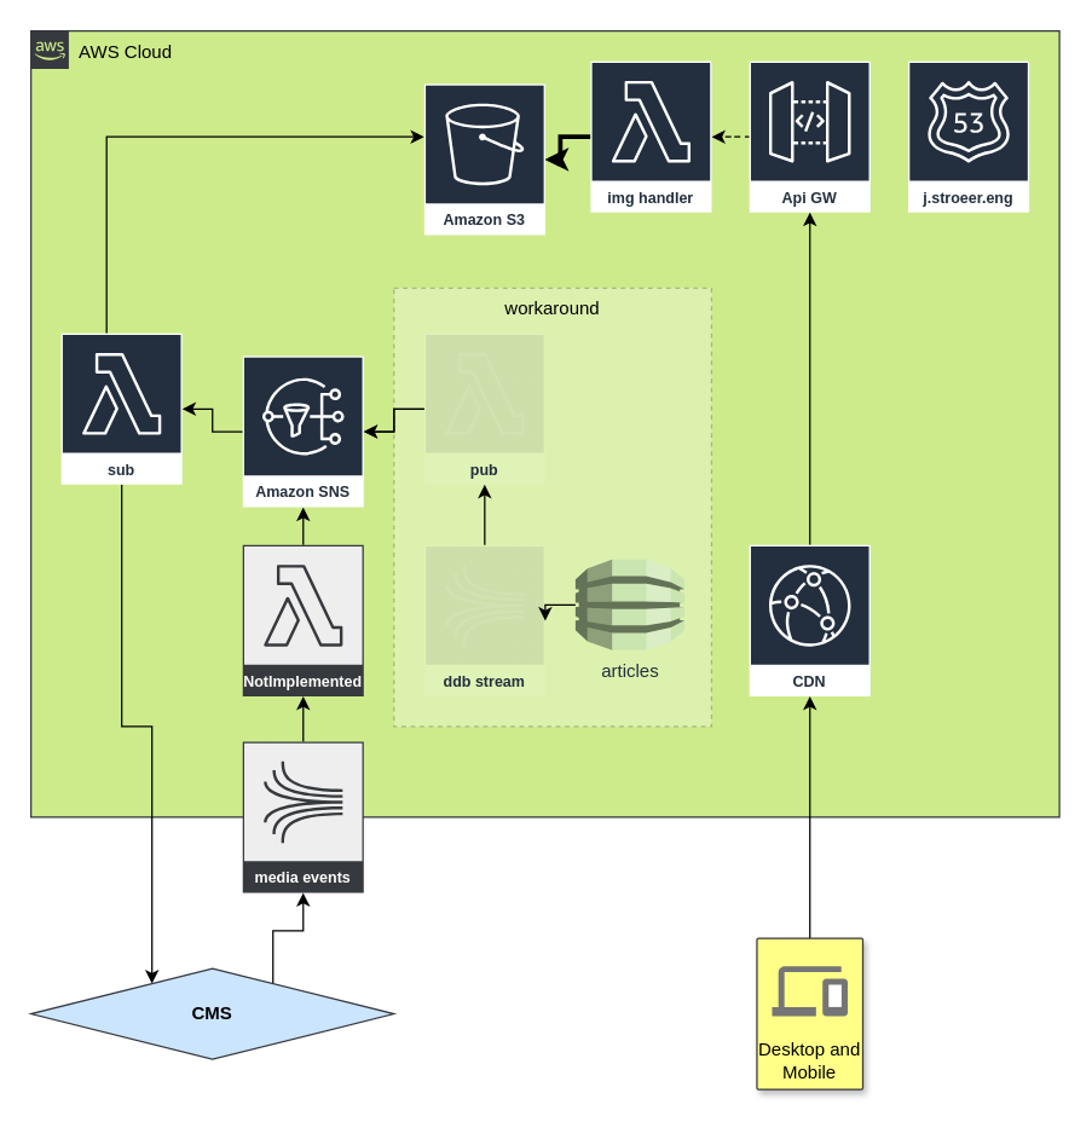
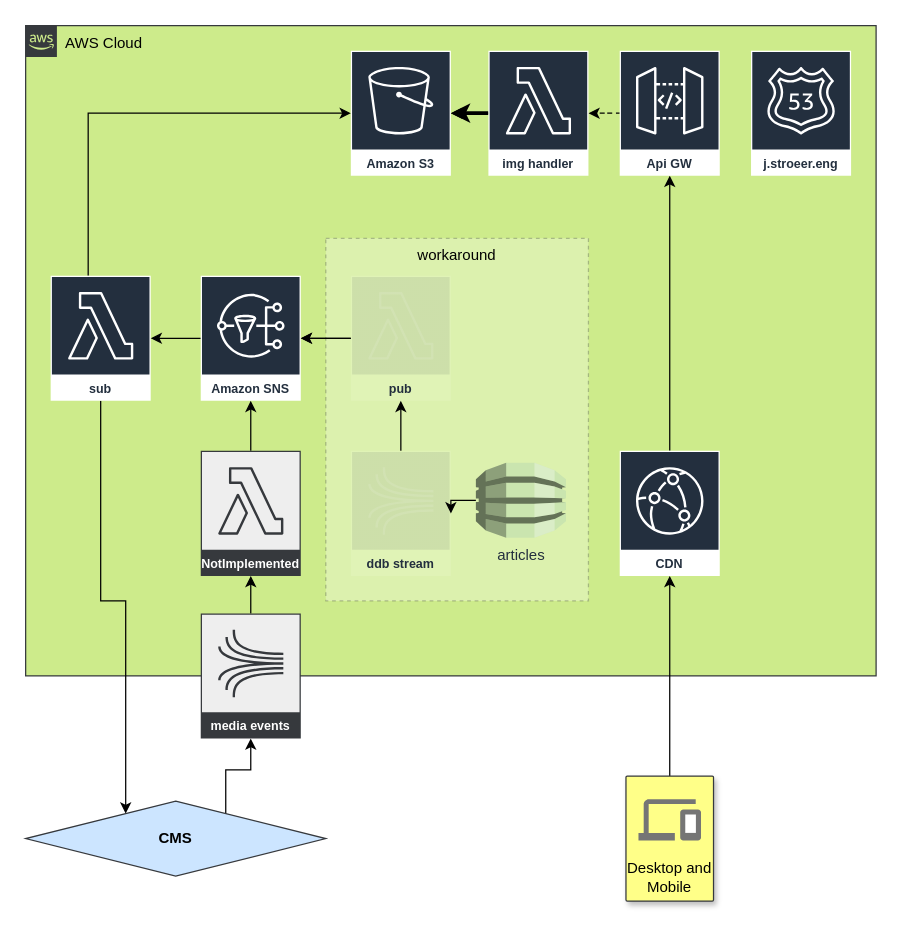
  <mxCell id="0" />
  <mxCell id="1" parent="0" />
  <mxCell id="2" value="AWS Cloud" style="points=[[0,0],[0.25,0],[0.5,0],[0.75,0],[1,0],[1,0.25],[1,0.5],[1,0.75],[1,1],[0.75,1],[0.5,1],[0.25,1],[0,1],[0,0.75],[0,0.5],[0,0.25]];outlineConnect=0;html=1;whiteSpace=wrap;fontSize=12;fontStyle=0;shape=mxgraph.aws4.group;grIcon=mxgraph.aws4.group_aws_cloud_alt;strokeColor=#36393d;verticalAlign=top;align=left;spacingLeft=30;dashed=0;fillColor=#cdeb8b;" parent="1" vertex="1"><mxGeometry x="20" y="20" width="680" height="520" as="geometry" /></mxCell>
  <mxCell id="3" value="workaround" style="strokeColor=#36393d;dashed=1;verticalAlign=top;fontStyle=0;opacity=30;" parent="1" vertex="1"><mxGeometry x="260" y="190" width="210" height="290" as="geometry" /></mxCell>
  <mxCell id="4" style="edgeStyle=orthogonalEdgeStyle;rounded=0;orthogonalLoop=1;jettySize=auto;html=1;fontColor=#232F3E;" parent="1" source="5" target="8" edge="1"><mxGeometry relative="1" as="geometry" /></mxCell>
  <mxCell id="5" value="CDN" style="outlineConnect=0;fontColor=#232F3E;gradientColor=none;strokeColor=#ffffff;fillColor=#232F3E;dashed=0;verticalLabelPosition=middle;verticalAlign=bottom;align=center;html=1;whiteSpace=wrap;fontSize=10;fontStyle=1;spacing=3;shape=mxgraph.aws4.productIcon;prIcon=mxgraph.aws4.cloudfront;" parent="1" vertex="1"><mxGeometry x="495" y="360" width="80" height="100" as="geometry" /></mxCell>
  <mxCell id="6" value="j.stroeer.eng" style="outlineConnect=0;fontColor=#232F3E;gradientColor=none;strokeColor=#ffffff;fillColor=#232F3E;dashed=0;verticalLabelPosition=middle;verticalAlign=bottom;align=center;html=1;whiteSpace=wrap;fontSize=10;fontStyle=1;spacing=3;shape=mxgraph.aws4.productIcon;prIcon=mxgraph.aws4.route_53;" parent="1" vertex="1"><mxGeometry x="600" y="40" width="80" height="100" as="geometry" /></mxCell>
  <mxCell id="7" style="edgeStyle=orthogonalEdgeStyle;rounded=0;orthogonalLoop=1;jettySize=auto;html=1;fontColor=#232F3E;dashed=1;" parent="1" source="8" target="11" edge="1"><mxGeometry relative="1" as="geometry" /></mxCell>
  <mxCell id="8" value="Api GW" style="outlineConnect=0;fontColor=#232F3E;gradientColor=none;strokeColor=#ffffff;fillColor=#232F3E;dashed=0;verticalLabelPosition=middle;verticalAlign=bottom;align=center;html=1;whiteSpace=wrap;fontSize=10;fontStyle=1;spacing=3;shape=mxgraph.aws4.productIcon;prIcon=mxgraph.aws4.api_gateway;" parent="1" vertex="1"><mxGeometry x="495" y="40" width="80" height="100" as="geometry" /></mxCell>
  <mxCell id="9" style="edgeStyle=orthogonalEdgeStyle;rounded=0;orthogonalLoop=1;jettySize=auto;html=1;" parent="1" source="11" target="12" edge="1"><mxGeometry relative="1" as="geometry" /></mxCell>
  <mxCell id="10" value="" style="edgeStyle=orthogonalEdgeStyle;rounded=0;orthogonalLoop=1;jettySize=auto;html=1;fontColor=#232F3E;strokeWidth=3;" parent="1" source="11" target="12" edge="1"><mxGeometry relative="1" as="geometry" /></mxCell>
  <mxCell id="11" value="img handler" style="outlineConnect=0;fontColor=#232F3E;gradientColor=none;strokeColor=#ffffff;fillColor=#232F3E;dashed=0;verticalLabelPosition=middle;verticalAlign=bottom;align=center;html=1;whiteSpace=wrap;fontSize=10;fontStyle=1;spacing=3;shape=mxgraph.aws4.productIcon;prIcon=mxgraph.aws4.lambda;" parent="1" vertex="1"><mxGeometry x="390" y="40" width="80" height="100" as="geometry" /></mxCell>
- <mxCell id="12" value="Amazon S3" style="outlineConnect=0;fontColor=#232F3E;gradientColor=none;strokeColor=#ffffff;fillColor=#232F3E;dashed=0;verticalLabelPosition=middle;verticalAlign=bottom;align=center;html=1;whiteSpace=wrap;fontSize=10;fontStyle=1;spacing=3;shape=mxgraph.aws4.productIcon;prIcon=mxgraph.aws4.s3;" parent="1" vertex="1"><mxGeometry x="280" y="55" width="80" height="100" as="geometry" /></mxCell>
+ <mxCell id="12" value="Amazon S3" style="outlineConnect=0;fontColor=#232F3E;gradientColor=none;strokeColor=#ffffff;fillColor=#232F3E;dashed=0;verticalLabelPosition=middle;verticalAlign=bottom;align=center;html=1;whiteSpace=wrap;fontSize=10;fontStyle=1;spacing=3;shape=mxgraph.aws4.productIcon;prIcon=mxgraph.aws4.s3;" parent="1" vertex="1"><mxGeometry x="280" y="40" width="80" height="100" as="geometry" /></mxCell>
  <mxCell id="13" style="edgeStyle=orthogonalEdgeStyle;rounded=0;orthogonalLoop=1;jettySize=auto;html=1;" parent="1" source="14" target="16" edge="1"><mxGeometry relative="1" as="geometry" /></mxCell>
  <mxCell id="14" value="media events" style="outlineConnect=0;strokeColor=#36393d;fillColor=#eeeeee;dashed=0;verticalLabelPosition=middle;verticalAlign=bottom;align=center;html=1;whiteSpace=wrap;fontSize=10;fontStyle=1;spacing=3;shape=mxgraph.aws4.productIcon;prIcon=mxgraph.aws4.kinesis;fontColor=#FFFFFF;" parent="1" vertex="1"><mxGeometry x="160" y="490" width="80" height="100" as="geometry" /></mxCell>
  <mxCell id="15" style="edgeStyle=orthogonalEdgeStyle;rounded=0;orthogonalLoop=1;jettySize=auto;html=1;" parent="1" source="16" target="21" edge="1"><mxGeometry relative="1" as="geometry" /></mxCell>
  <mxCell id="16" value="NotImplemented" style="outlineConnect=0;strokeColor=#36393d;fillColor=#eeeeee;dashed=0;verticalLabelPosition=middle;verticalAlign=bottom;align=center;html=1;whiteSpace=wrap;fontSize=10;fontStyle=1;spacing=3;shape=mxgraph.aws4.productIcon;prIcon=mxgraph.aws4.lambda;fontColor=#FFFFFF;" parent="1" vertex="1"><mxGeometry x="160" y="360" width="80" height="100" as="geometry" /></mxCell>
  <mxCell id="17" style="edgeStyle=orthogonalEdgeStyle;rounded=0;orthogonalLoop=1;jettySize=auto;html=1;" parent="1" source="19" target="12" edge="1"><mxGeometry relative="1" as="geometry"><Array as="points"><mxPoint x="70" y="90" /></Array></mxGeometry></mxCell>
  <mxCell id="18" style="edgeStyle=orthogonalEdgeStyle;rounded=0;orthogonalLoop=1;jettySize=auto;html=1;entryX=0.25;entryY=0;entryDx=0;entryDy=0;" parent="1" source="19" target="23" edge="1"><mxGeometry relative="1" as="geometry" /></mxCell>
  <mxCell id="19" value="sub" style="outlineConnect=0;fontColor=#232F3E;gradientColor=none;strokeColor=#ffffff;fillColor=#232F3E;dashed=0;verticalLabelPosition=middle;verticalAlign=bottom;align=center;html=1;whiteSpace=wrap;fontSize=10;fontStyle=1;spacing=3;shape=mxgraph.aws4.productIcon;prIcon=mxgraph.aws4.lambda;" parent="1" vertex="1"><mxGeometry x="40" y="220" width="80" height="100" as="geometry" /></mxCell>
  <mxCell id="20" style="edgeStyle=orthogonalEdgeStyle;rounded=0;orthogonalLoop=1;jettySize=auto;html=1;" parent="1" source="21" target="19" edge="1"><mxGeometry relative="1" as="geometry" /></mxCell>
- <mxCell id="21" value="Amazon SNS" style="outlineConnect=0;fontColor=#232F3E;gradientColor=none;strokeColor=#ffffff;fillColor=#232F3E;dashed=0;verticalLabelPosition=middle;verticalAlign=bottom;align=center;html=1;whiteSpace=wrap;fontSize=10;fontStyle=1;spacing=3;shape=mxgraph.aws4.productIcon;prIcon=mxgraph.aws4.sns;" parent="1" vertex="1"><mxGeometry x="160" y="235" width="80" height="100" as="geometry" /></mxCell>
+ <mxCell id="21" value="Amazon SNS" style="outlineConnect=0;fontColor=#232F3E;gradientColor=none;strokeColor=#ffffff;fillColor=#232F3E;dashed=0;verticalLabelPosition=middle;verticalAlign=bottom;align=center;html=1;whiteSpace=wrap;fontSize=10;fontStyle=1;spacing=3;shape=mxgraph.aws4.productIcon;prIcon=mxgraph.aws4.sns;" parent="1" vertex="1"><mxGeometry x="160" y="220" width="80" height="100" as="geometry" /></mxCell>
  <mxCell id="22" style="edgeStyle=orthogonalEdgeStyle;rounded=0;orthogonalLoop=1;jettySize=auto;html=1;exitX=0.75;exitY=0;exitDx=0;exitDy=0;" parent="1" source="23" target="14" edge="1"><mxGeometry relative="1" as="geometry" /></mxCell>
  <mxCell id="23" value="CMS" style="rhombus;whiteSpace=wrap;html=1;fillColor=#cce5ff;fontStyle=1;strokeColor=#36393d;" parent="1" vertex="1"><mxGeometry x="20" y="640" width="240" height="60" as="geometry" /></mxCell>
  <mxCell id="24" style="edgeStyle=orthogonalEdgeStyle;rounded=0;orthogonalLoop=1;jettySize=auto;html=1;fontColor=#FFFFFF;" parent="1" source="25" target="30" edge="1"><mxGeometry relative="1" as="geometry" /></mxCell>
  <mxCell id="25" value="ddb stream" style="outlineConnect=0;fontColor=#232F3E;gradientColor=none;strokeColor=#ffffff;fillColor=#232F3E;dashed=0;verticalLabelPosition=middle;verticalAlign=bottom;align=center;html=1;whiteSpace=wrap;fontSize=10;fontStyle=1;spacing=3;shape=mxgraph.aws4.productIcon;prIcon=mxgraph.aws4.kinesis;opacity=10;" parent="1" vertex="1"><mxGeometry x="280" y="360" width="80" height="100" as="geometry" /></mxCell>
  <mxCell id="26" style="edgeStyle=orthogonalEdgeStyle;rounded=0;orthogonalLoop=1;jettySize=auto;html=1;fontColor=#FFFFFF;" parent="1" source="27" target="25" edge="1"><mxGeometry relative="1" as="geometry" /></mxCell>
  <mxCell id="27" value="articles" style="outlineConnect=0;dashed=0;verticalLabelPosition=bottom;verticalAlign=top;align=center;html=1;shape=mxgraph.aws3.dynamo_db;fillColor=#2E73B8;gradientColor=none;fontColor=#232F3E;opacity=10;" parent="1" vertex="1"><mxGeometry x="380" y="369.5" width="72" height="60" as="geometry" /></mxCell>
  <mxCell id="28" style="edgeStyle=orthogonalEdgeStyle;rounded=0;orthogonalLoop=1;jettySize=auto;html=1;fontColor=#FFFFFF;" parent="1" source="30" target="21" edge="1"><mxGeometry relative="1" as="geometry" /></mxCell>
  <mxCell id="29" value="" style="edgeStyle=orthogonalEdgeStyle;rounded=0;orthogonalLoop=1;jettySize=auto;html=1;" edge="1" parent="1" source="30" target="21"><mxGeometry relative="1" as="geometry" /></mxCell>
  <mxCell id="30" value="pub" style="outlineConnect=0;fontColor=#232F3E;gradientColor=none;strokeColor=#ffffff;fillColor=#232F3E;dashed=0;verticalLabelPosition=middle;verticalAlign=bottom;align=center;html=1;whiteSpace=wrap;fontSize=10;fontStyle=1;spacing=3;shape=mxgraph.aws4.productIcon;prIcon=mxgraph.aws4.lambda;opacity=10;" parent="1" vertex="1"><mxGeometry x="280" y="220" width="80" height="100" as="geometry" /></mxCell>
  <mxCell id="31" style="edgeStyle=orthogonalEdgeStyle;rounded=0;orthogonalLoop=1;jettySize=auto;html=1;fontColor=#232F3E;" parent="1" source="32" target="5" edge="1"><mxGeometry relative="1" as="geometry" /></mxCell>
  <mxCell id="32" value="Desktop and Mobile" style="strokeColor=#36393d;shadow=1;strokeWidth=1;rounded=1;absoluteArcSize=1;arcSize=2;labelPosition=center;verticalLabelPosition=middle;align=center;verticalAlign=bottom;spacingLeft=0;fontSize=12;whiteSpace=wrap;spacingBottom=2;fillColor=#ffff88;" parent="1" vertex="1"><mxGeometry x="500" y="620" width="70" height="100" as="geometry" /></mxCell>
  <mxCell id="33" value="" style="dashed=0;connectable=0;html=1;fillColor=#757575;strokeColor=none;shape=mxgraph.gcp2.desktop_and_mobile;part=1;" parent="32" vertex="1"><mxGeometry x="0.5" width="50" height="33" relative="1" as="geometry"><mxPoint x="-25" y="18.5" as="offset" /></mxGeometry></mxCell>
